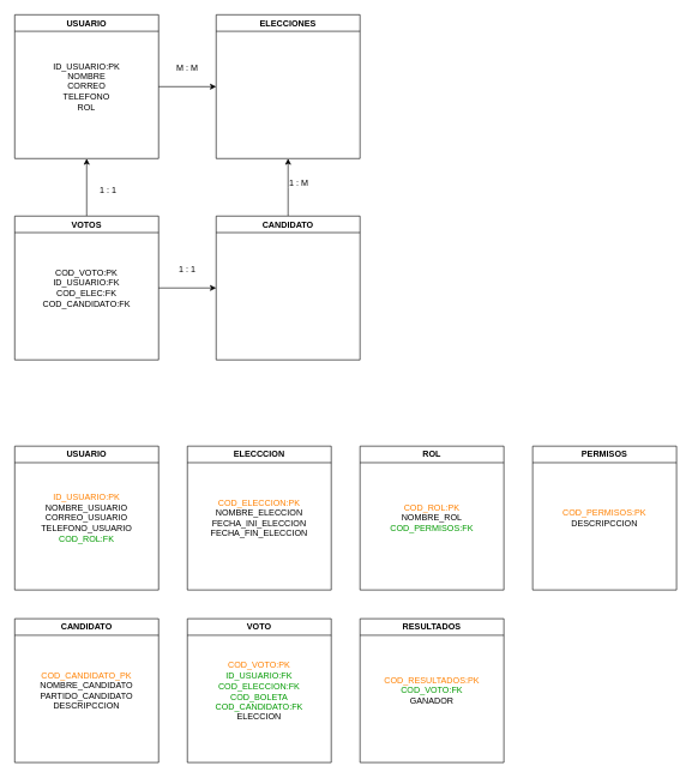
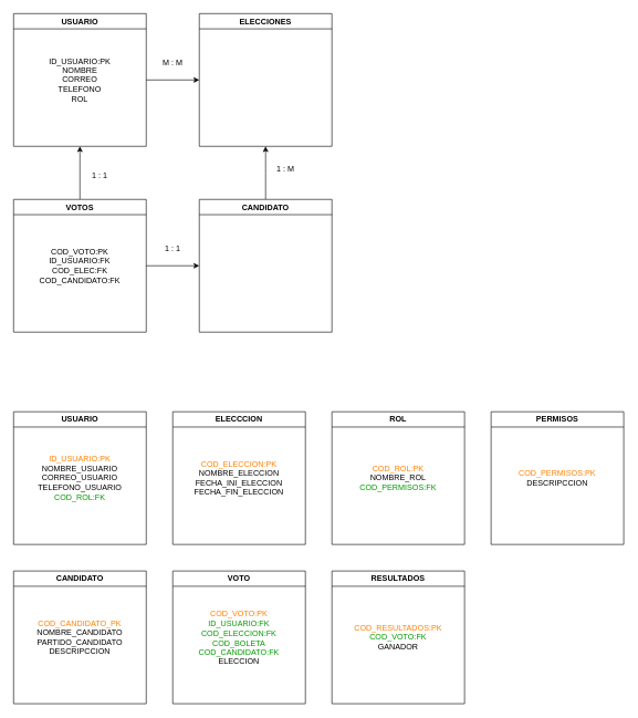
  <mxCell id="0" />
  <mxCell id="1" parent="0" />
  <mxCell id="2" style="edgeStyle=orthogonalEdgeStyle;rounded=0;orthogonalLoop=1;jettySize=auto;html=1;exitX=1;exitY=0.5;exitDx=0;exitDy=0;entryX=0;entryY=0.5;entryDx=0;entryDy=0;" edge="1" parent="1" source="3" target="5"><mxGeometry relative="1" as="geometry" /></mxCell>
  <mxCell id="3" value="USUARIO" style="swimlane;whiteSpace=wrap;html=1;" vertex="1" parent="1"><mxGeometry x="20" y="20" width="200" height="200" as="geometry" /></mxCell>
  <mxCell id="4" value="ID_USUARIO:PK&lt;div&gt;NOMBRE&lt;/div&gt;&lt;div&gt;CORREO&lt;/div&gt;&lt;div&gt;TELEFONO&lt;/div&gt;&lt;div&gt;ROL&lt;/div&gt;" style="text;html=1;align=center;verticalAlign=middle;whiteSpace=wrap;rounded=0;" vertex="1" parent="3"><mxGeometry y="40" width="200" height="120" as="geometry" /></mxCell>
  <mxCell id="5" value="ELECCIONES" style="swimlane;whiteSpace=wrap;html=1;" vertex="1" parent="1"><mxGeometry x="300" y="20" width="200" height="200" as="geometry" /></mxCell>
  <mxCell id="6" style="edgeStyle=orthogonalEdgeStyle;rounded=0;orthogonalLoop=1;jettySize=auto;html=1;exitX=0.5;exitY=0;exitDx=0;exitDy=0;entryX=0.5;entryY=1;entryDx=0;entryDy=0;" edge="1" parent="1" source="7"><mxGeometry relative="1" as="geometry"><mxPoint x="400" y="220" as="targetPoint" /></mxGeometry></mxCell>
  <mxCell id="7" value="CANDIDATO" style="swimlane;whiteSpace=wrap;html=1;" vertex="1" parent="1"><mxGeometry x="300" y="300" width="200" height="200" as="geometry" /></mxCell>
  <mxCell id="8" style="edgeStyle=orthogonalEdgeStyle;rounded=0;orthogonalLoop=1;jettySize=auto;html=1;exitX=0.5;exitY=0;exitDx=0;exitDy=0;entryX=0.5;entryY=1;entryDx=0;entryDy=0;" edge="1" parent="1" source="10" target="3"><mxGeometry relative="1" as="geometry" /></mxCell>
  <mxCell id="9" style="edgeStyle=orthogonalEdgeStyle;rounded=0;orthogonalLoop=1;jettySize=auto;html=1;exitX=1;exitY=0.5;exitDx=0;exitDy=0;entryX=0;entryY=0.5;entryDx=0;entryDy=0;" edge="1" parent="1" source="10" target="7"><mxGeometry relative="1" as="geometry" /></mxCell>
  <mxCell id="10" value="VOTOS" style="swimlane;whiteSpace=wrap;html=1;" vertex="1" parent="1"><mxGeometry x="20" y="300" width="200" height="200" as="geometry" /></mxCell>
  <mxCell id="11" value="COD_VOTO:PK&lt;div&gt;ID_USUARIO:FK&lt;/div&gt;&lt;div&gt;COD_ELEC:FK&lt;/div&gt;&lt;div&gt;COD_CANDIDATO:FK&lt;/div&gt;" style="text;html=1;align=center;verticalAlign=middle;whiteSpace=wrap;rounded=0;" vertex="1" parent="10"><mxGeometry y="40" width="200" height="120" as="geometry" /></mxCell>
  <mxCell id="12" value="M : M" style="text;html=1;align=center;verticalAlign=middle;whiteSpace=wrap;rounded=0;" vertex="1" parent="1"><mxGeometry x="230" y="80" width="60" height="30" as="geometry" /></mxCell>
  <mxCell id="13" value="1 : 1" style="text;html=1;align=center;verticalAlign=middle;whiteSpace=wrap;rounded=0;" vertex="1" parent="1"><mxGeometry x="120" y="250" width="60" height="30" as="geometry" /></mxCell>
- <mxCell id="14" value="1 : M" style="text;html=1;align=center;verticalAlign=middle;whiteSpace=wrap;rounded=0;" vertex="1" parent="1"><mxGeometry x="385" y="240" width="60" height="30" as="geometry" /></mxCell>
+ <mxCell id="14" value="1 : M" style="text;html=1;align=center;verticalAlign=middle;whiteSpace=wrap;rounded=0;" vertex="1" parent="1"><mxGeometry x="400" y="240" width="60" height="30" as="geometry" /></mxCell>
  <mxCell id="15" value="1 : 1" style="text;html=1;align=center;verticalAlign=middle;whiteSpace=wrap;rounded=0;" vertex="1" parent="1"><mxGeometry x="230" y="360" width="60" height="30" as="geometry" /></mxCell>
  <mxCell id="16" value="USUARIO" style="swimlane;whiteSpace=wrap;html=1;" vertex="1" parent="1"><mxGeometry x="20" y="620" width="200" height="200" as="geometry" /></mxCell>
  <mxCell id="17" value="&lt;font color=&quot;#ff8000&quot;&gt;ID_USUARIO:PK&lt;/font&gt;&lt;div&gt;NOMBRE_USUARIO&lt;/div&gt;&lt;div&gt;CORREO_USUARIO&lt;/div&gt;&lt;div&gt;TELEFONO_USUARIO&lt;/div&gt;&lt;div&gt;&lt;font color=&quot;#009900&quot;&gt;COD_ROL:FK&lt;/font&gt;&lt;/div&gt;" style="text;html=1;align=center;verticalAlign=middle;whiteSpace=wrap;rounded=0;" vertex="1" parent="16"><mxGeometry y="40" width="200" height="120" as="geometry" /></mxCell>
  <mxCell id="18" value="ELECCCION" style="swimlane;whiteSpace=wrap;html=1;" vertex="1" parent="1"><mxGeometry x="260" y="620" width="200" height="200" as="geometry" /></mxCell>
  <mxCell id="19" value="&lt;font color=&quot;#ff8000&quot;&gt;COD_ELECCION:PK&lt;/font&gt;&lt;div&gt;NOMBRE_ELECCION&lt;/div&gt;&lt;div&gt;FECHA_INI_ELECCION&lt;/div&gt;&lt;div&gt;FECHA_FIN_ELECCION&lt;/div&gt;" style="text;html=1;align=center;verticalAlign=middle;whiteSpace=wrap;rounded=0;" vertex="1" parent="18"><mxGeometry y="40" width="200" height="120" as="geometry" /></mxCell>
  <mxCell id="20" value="CANDIDATO" style="swimlane;whiteSpace=wrap;html=1;" vertex="1" parent="1"><mxGeometry x="20" y="860" width="200" height="200" as="geometry" /></mxCell>
  <mxCell id="21" value="&lt;font color=&quot;#ff8000&quot;&gt;COD_CANDIDATO_PK&lt;/font&gt;&lt;div&gt;NOMBRE_CANDIDATO&lt;/div&gt;&lt;div&gt;PARTIDO_CANDIDATO&lt;/div&gt;&lt;div&gt;DESCRIPCCION&lt;/div&gt;" style="text;html=1;align=center;verticalAlign=middle;whiteSpace=wrap;rounded=0;" vertex="1" parent="20"><mxGeometry y="40" width="200" height="120" as="geometry" /></mxCell>
  <mxCell id="22" value="VOTO" style="swimlane;whiteSpace=wrap;html=1;" vertex="1" parent="1"><mxGeometry x="260" y="860" width="200" height="200" as="geometry" /></mxCell>
  <mxCell id="23" value="&lt;font color=&quot;#ff8000&quot;&gt;COD_VOTO:PK&lt;/font&gt;&lt;div&gt;&lt;font color=&quot;#009900&quot;&gt;ID_USUARIO:FK&lt;/font&gt;&lt;/div&gt;&lt;div&gt;&lt;font color=&quot;#009900&quot;&gt;COD_ELECCION:FK&lt;/font&gt;&lt;/div&gt;&lt;div&gt;&lt;font color=&quot;#009900&quot;&gt;COD_BOLETA&lt;/font&gt;&lt;/div&gt;&lt;div&gt;&lt;font color=&quot;#009900&quot;&gt;COD_CANDIDATO:FK&lt;/font&gt;&lt;/div&gt;&lt;div&gt;ELECCION&lt;/div&gt;" style="text;html=1;align=center;verticalAlign=middle;whiteSpace=wrap;rounded=0;" vertex="1" parent="22"><mxGeometry y="41" width="200" height="120" as="geometry" /></mxCell>
  <mxCell id="24" value="RESULTADOS" style="swimlane;whiteSpace=wrap;html=1;" vertex="1" parent="1"><mxGeometry x="500" y="860" width="200" height="200" as="geometry" /></mxCell>
  <mxCell id="25" value="&lt;font color=&quot;#ff8000&quot;&gt;COD_RESULTADOS:PK&lt;/font&gt;&lt;div&gt;&lt;font color=&quot;#009900&quot;&gt;COD_VOTO:FK&lt;/font&gt;&lt;/div&gt;&lt;div&gt;GANADOR&lt;/div&gt;" style="text;html=1;align=center;verticalAlign=middle;whiteSpace=wrap;rounded=0;" vertex="1" parent="24"><mxGeometry y="40" width="200" height="120" as="geometry" /></mxCell>
  <mxCell id="26" value="ROL" style="swimlane;whiteSpace=wrap;html=1;" vertex="1" parent="1"><mxGeometry x="500" y="620" width="200" height="200" as="geometry" /></mxCell>
  <mxCell id="27" value="&lt;font color=&quot;#ff8000&quot;&gt;COD_ROL:PK&lt;/font&gt;&lt;div&gt;NOMBRE_ROL&lt;/div&gt;&lt;div&gt;&lt;font color=&quot;#009900&quot;&gt;COD_PERMISOS:FK&lt;/font&gt;&lt;/div&gt;" style="text;html=1;align=center;verticalAlign=middle;whiteSpace=wrap;rounded=0;" vertex="1" parent="26"><mxGeometry y="40" width="200" height="120" as="geometry" /></mxCell>
  <mxCell id="28" value="PERMISOS" style="swimlane;whiteSpace=wrap;html=1;" vertex="1" parent="1"><mxGeometry x="740" y="620" width="200" height="200" as="geometry" /></mxCell>
  <mxCell id="29" value="&lt;font color=&quot;#ff8000&quot;&gt;COD_PERMISOS:PK&lt;/font&gt;&lt;div&gt;DESCRIPCCION&lt;/div&gt;" style="text;html=1;align=center;verticalAlign=middle;whiteSpace=wrap;rounded=0;" vertex="1" parent="28"><mxGeometry y="40" width="200" height="120" as="geometry" /></mxCell>
